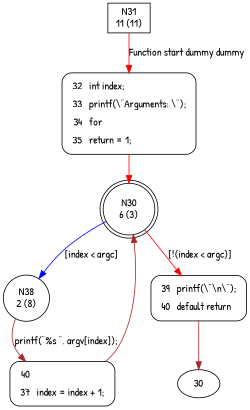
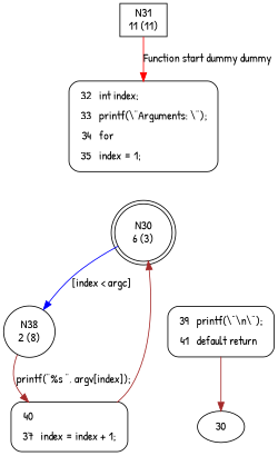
  digraph {
    fontname="Patrick Hand"
    node [fontname="Patrick Hand" shape=Mrecord]
    edge [color=red fontname="Patrick Hand"]
    n1 [label="N31\n11 (11)" shape=box]
-   n2 [fillcolor=white label=<<table border="0" cellborder="0" cellpadding="3" bgcolor="white"><tr><td align="right">32</td><td align="left">int index;</td></tr><tr><td align="right">33</td><td align="left">printf(\"Arguments: \");</td></tr><tr><td align="right">34</td><td align="left">for</td></tr><tr><td align="right">35</td><td align="left">return = 1;</td></tr></table>> penwidth=1 style="filled,bold"]
+   n2 [fillcolor=white label=<<table border="0" cellborder="0" cellpadding="3" bgcolor="white"><tr><td align="right">32</td><td align="left">int index;</td></tr><tr><td align="right">33</td><td align="left">printf(\"Arguments: \");</td></tr><tr><td align="right">34</td><td align="left">for</td></tr><tr><td align="right">35</td><td align="left">index = 1;</td></tr></table>> penwidth=1 style="filled,bold"]
    n3 [label="N30\n6 (3)" shape=doublecircle]
    n4 [label="N38\n2 (8)" shape=circle]
-   n5 [fillcolor=white label=<<table border="0" cellborder="0" cellpadding="3" bgcolor="white"><tr><td align="right">39</td><td align="left">printf(\"\n\");</td></tr><tr><td align="right">40</td><td align="left">default return</td></tr></table>> penwidth=1 style="filled,bold"]
+   n5 [fillcolor=white label=<<table border="0" cellborder="0" cellpadding="3" bgcolor="white"><tr><td align="right">39</td><td align="left">printf(\"\n\");</td></tr><tr><td align="right">41</td><td align="left">default return</td></tr></table>> penwidth=1 style="filled,bold"]
    n6 [fillcolor=white label=<<table border="0" cellborder="0" cellpadding="3" bgcolor="white"><tr><td align="right">40</td><td align="left"></td></tr><tr><td align="right">37</td><td align="left">index = index + 1;</td></tr></table>> penwidth=1 style="filled,bold"]
    30 [shape=""]
    n1 -> n2 [label="Function start dummy dummy"]
-   n2 -> n3
    n3 -> n4 [color=blue label="[index < argc]"]
-   n3 -> n5 [label="[!(index < argc)]"]
    n4 -> n6 [color=brown label="printf(\"%s \", argv[index]);"]
    n5 -> 30 [color=brown]
    n6 -> n3 [color=brown]
  }
